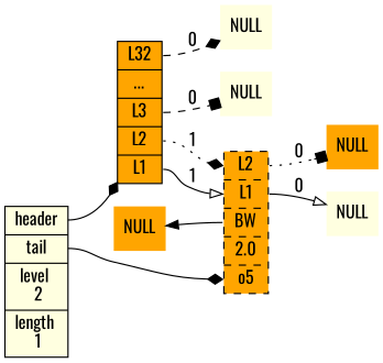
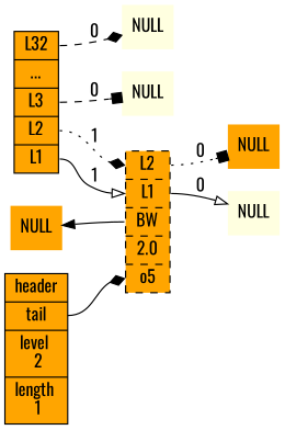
  digraph {
    fontname=Oswald
    rankdir=LR
    node [fillcolor=orange fontname=Oswald shape=plaintext style=filled]
    edge [arrowhead=diamond fontname=Oswald style=solid tailport=l1]
-   n1 [fillcolor=lightyellow label=" <header> header | <tail> tail | level \n 2 | length \n 1 " shape=record width=0.5]
+   n1 [label=" <header> header | <tail> tail | level \n 2 | length \n 1 " shape=record width=0.5]
    n2 [label=" <l32> L32 | ... | <l3> L3 | <l2> L2 | <l1> L1 " shape=record width=0.5]
    n3 [label=" <l2> L2 | <l1> L1 | <backward> BW | 2.0 | <obj> o5 " shape=record style="dashed,filled" width=0.5]
    n4 [fillcolor=lightyellow label=NULL width=0.5]
    n5 [fillcolor=lightyellow label=NULL width=0.5]
    n6 [fillcolor=lightyellow label=NULL width=0.5]
    n7 [label=NULL width=0.5]
    n8 [label=NULL width=0.5]
-   n1 -> n2 [tailport=header]
    n1 -> n3 [headport=obj tailport=tail]
    n2 -> n3 [arrowhead=onormal headport=l1 label=1]
    n2 -> n3 [headport=l2 label=1 style=dotted tailport=l2]
    n2 -> n4 [arrowhead=box label=0 style=dashed tailport=l3]
    n2 -> n5 [label=0 style=dashed tailport=l32]
    n3 -> n6 [arrowhead=onormal label=0]
    n3 -> n7 [arrowhead=box label=0 style=dotted tailport=l2]
    n8 -> n3 [dir=back headport=backward arrowhead=""]
  }
